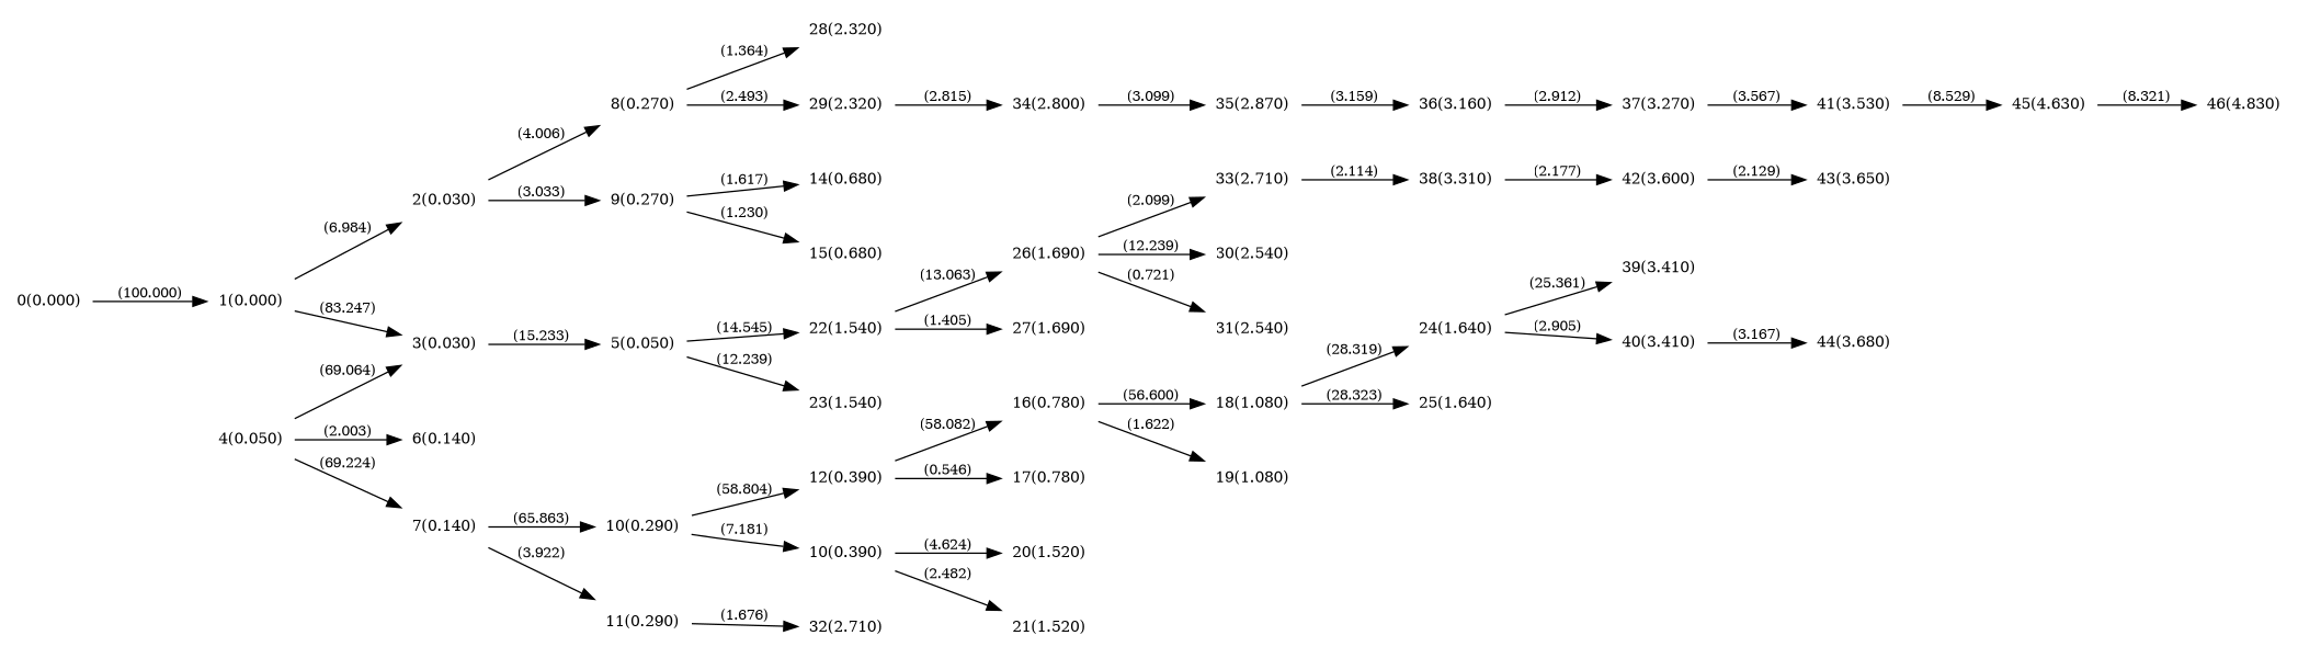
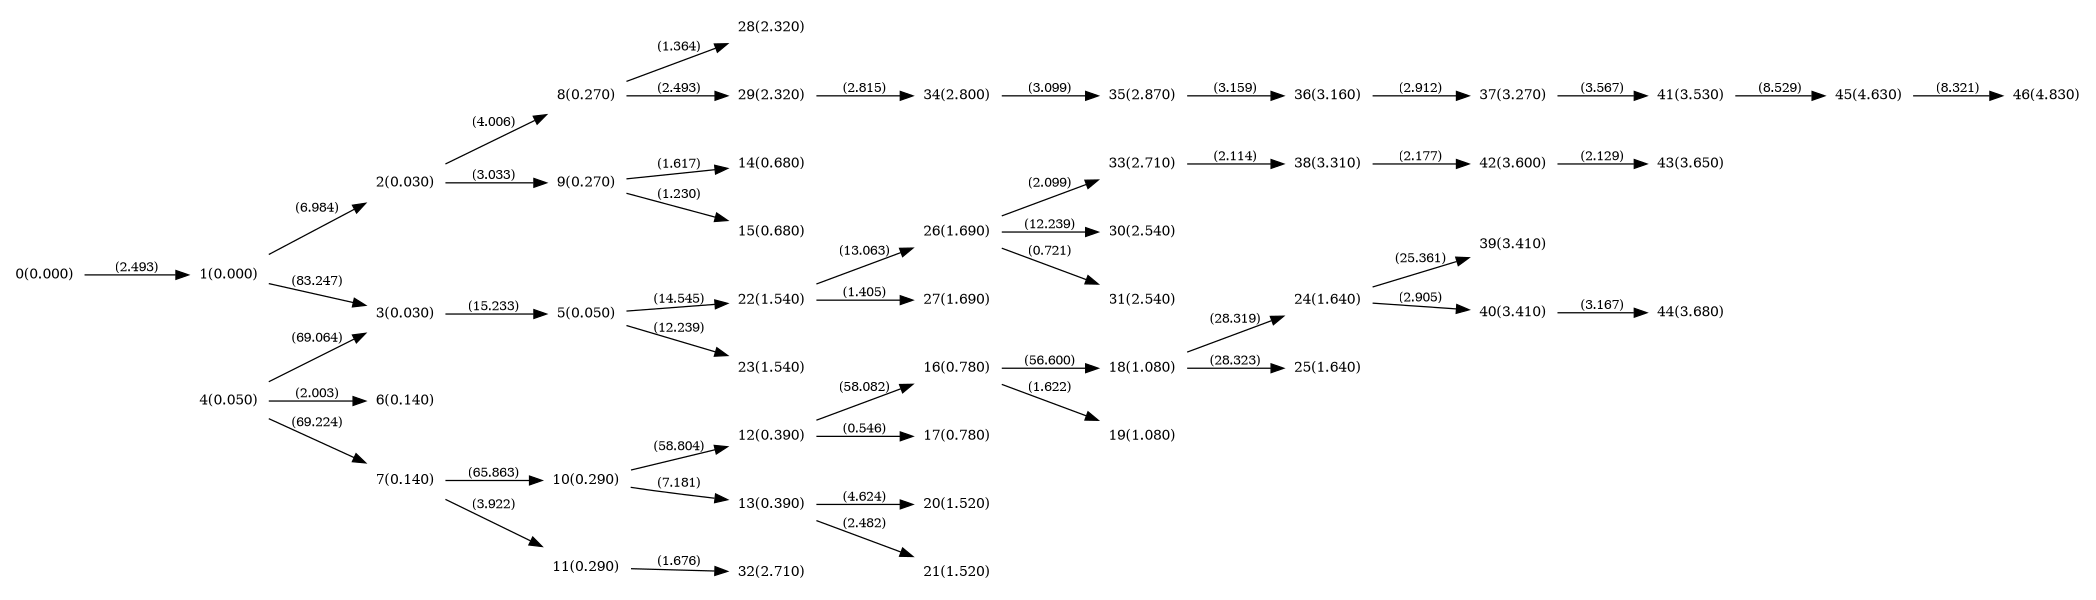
  digraph {
    rankdir=LR
    node [fontsize=11 shape=plaintext]
    edge [fontsize=10]
    n1 [label="0(0.000)"]
    n2 [label="1(0.000)"]
    n3 [label="2(0.030)"]
    n4 [label="3(0.030)"]
    n5 [label="8(0.270)"]
    n6 [label="9(0.270)"]
    n7 [label="5(0.050)"]
    n8 [label="28(2.320)"]
    n9 [label="29(2.320)"]
    n10 [label="14(0.680)"]
    n11 [label="15(0.680)"]
    n12 [label="4(0.050)"]
    n13 [label="6(0.140)"]
    n14 [label="7(0.140)"]
    n15 [label="22(1.540)"]
    n16 [label="23(1.540)"]
    n17 [label="10(0.290)"]
    n18 [label="11(0.290)"]
    n19 [label="26(1.690)"]
    n20 [label="27(1.690)"]
    n21 [label="12(0.390)"]
-   n22 [label="10(0.390)"]
+   n22 [label="13(0.390)"]
    n23 [label="32(2.710)"]
    n24 [label="34(2.800)"]
    n25 [label="16(0.780)"]
    n26 [label="17(0.780)"]
    n27 [label="20(1.520)"]
    n28 [label="21(1.520)"]
    n29 [label="33(2.710)"]
    n30 [label="38(3.310)"]
    n31 [label="18(1.080)"]
    n32 [label="19(1.080)"]
    n33 [label="24(1.640)"]
    n34 [label="25(1.640)"]
    n35 [label="39(3.410)"]
    n36 [label="40(3.410)"]
    n37 [label="30(2.540)"]
    n38 [label="31(2.540)"]
    n39 [label="44(3.680)"]
    n40 [label="35(2.870)"]
    n41 [label="42(3.600)"]
    n42 [label="36(3.160)"]
    n43 [label="37(3.270)"]
    n44 [label="41(3.530)"]
    n45 [label="45(4.630)"]
    n46 [label="43(3.650)"]
    n47 [label="46(4.830)"]
-   n1 -> n2 [label="(100.000)"]
+   n1 -> n2 [label="(2.493)"]
    n2 -> n3 [label="(6.984)"]
    n2 -> n4 [label="(83.247)"]
    n3 -> n5 [label="(4.006)"]
    n3 -> n6 [label="(3.033)"]
    n4 -> n7 [label="(15.233)"]
    n5 -> n8 [label="(1.364)"]
    n5 -> n9 [label="(2.493)"]
    n6 -> n10 [label="(1.617)"]
    n6 -> n11 [label="(1.230)"]
    n7 -> n15 [label="(14.545)"]
    n7 -> n16 [label="(12.239)"]
    n9 -> n24 [label="(2.815)"]
    n12 -> n4 [label="(69.064)"]
    n12 -> n13 [label="(2.003)"]
    n12 -> n14 [label="(69.224)"]
    n14 -> n17 [label="(65.863)"]
    n14 -> n18 [label="(3.922)"]
    n15 -> n19 [label="(13.063)"]
    n15 -> n20 [label="(1.405)"]
    n17 -> n21 [label="(58.804)"]
    n17 -> n22 [label="(7.181)"]
    n18 -> n23 [label="(1.676)"]
    n19 -> n29 [label="(2.099)"]
    n19 -> n37 [label="(12.239)"]
    n19 -> n38 [label="(0.721)"]
    n21 -> n25 [label="(58.082)"]
    n21 -> n26 [label="(0.546)"]
    n22 -> n27 [label="(4.624)"]
    n22 -> n28 [label="(2.482)"]
    n24 -> n40 [label="(3.099)"]
    n25 -> n31 [label="(56.600)"]
    n25 -> n32 [label="(1.622)"]
    n29 -> n30 [label="(2.114)"]
    n30 -> n41 [label="(2.177)"]
    n31 -> n33 [label="(28.319)"]
    n31 -> n34 [label="(28.323)"]
    n33 -> n35 [label="(25.361)"]
    n33 -> n36 [label="(2.905)"]
    n36 -> n39 [label="(3.167)"]
    n40 -> n42 [label="(3.159)"]
    n41 -> n46 [label="(2.129)"]
    n42 -> n43 [label="(2.912)"]
    n43 -> n44 [label="(3.567)"]
    n44 -> n45 [label="(8.529)"]
    n45 -> n47 [label="(8.321)"]
  }
